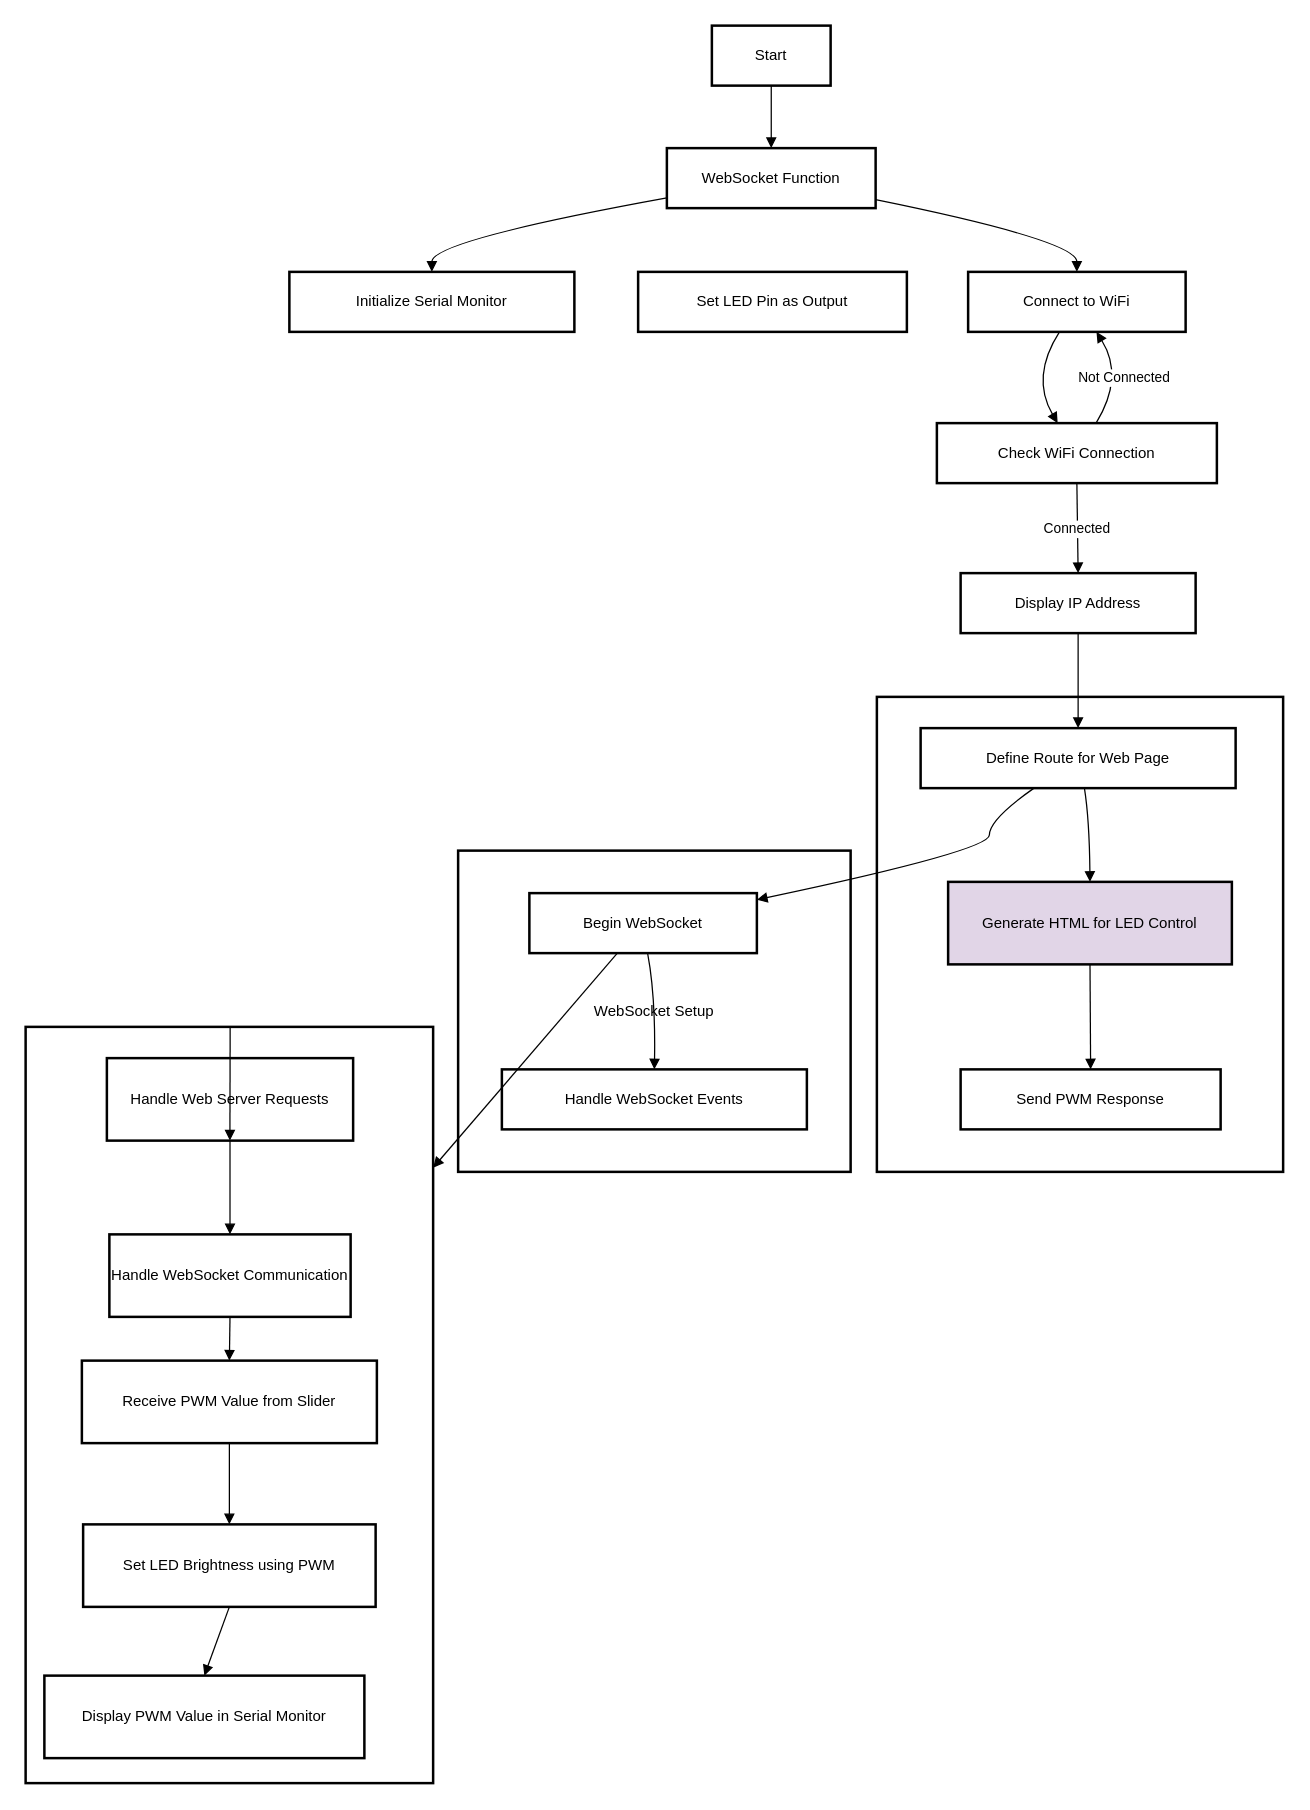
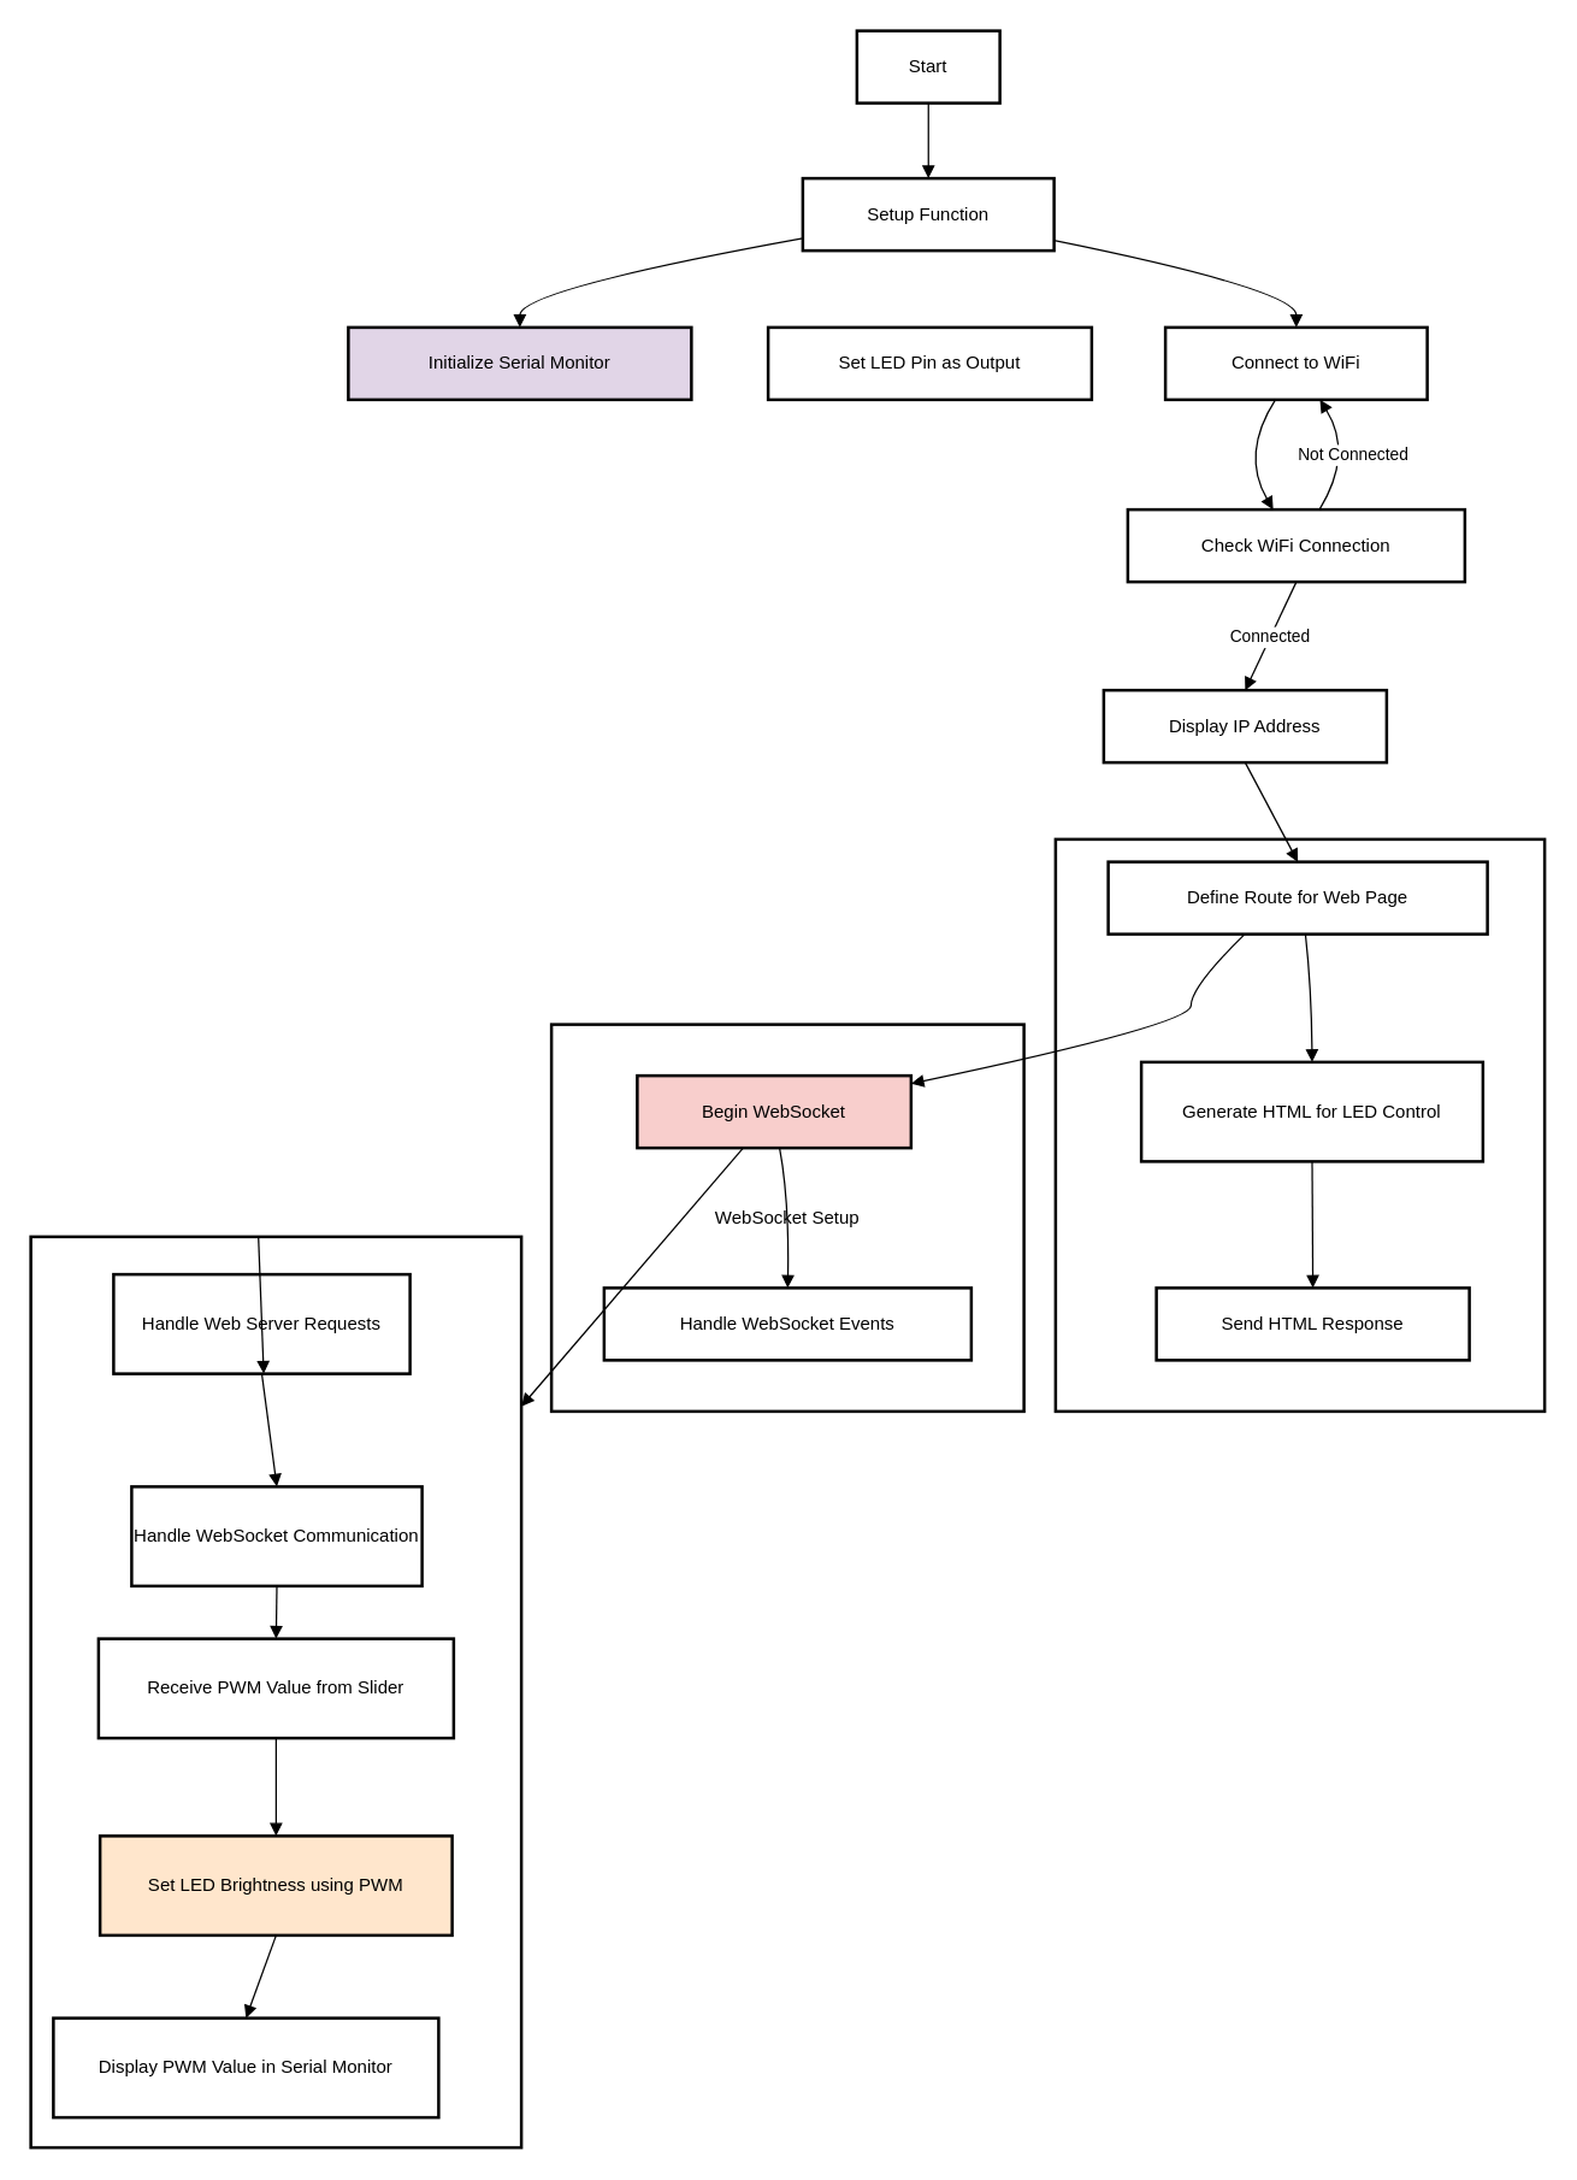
  <mxCell id="0" />
  <mxCell id="1" parent="0" />
  <mxCell id="2" value="Loop" style="whiteSpace=wrap;strokeWidth=2;" vertex="1" parent="1"><mxGeometry x="20" y="821" width="326" height="605" as="geometry" /></mxCell>
  <mxCell id="3" value="WebSocket Setup" style="whiteSpace=wrap;strokeWidth=2;" vertex="1" parent="1"><mxGeometry x="366" y="680" width="314" height="257" as="geometry" /></mxCell>
  <mxCell id="4" value="Web Server Setup" style="whiteSpace=wrap;strokeWidth=2;" vertex="1" parent="1"><mxGeometry x="701" y="557" width="325" height="380" as="geometry" /></mxCell>
  <mxCell id="5" value="Start" style="whiteSpace=wrap;strokeWidth=2;" vertex="1" parent="1"><mxGeometry x="569" y="20" width="95" height="48" as="geometry" /></mxCell>
- <mxCell id="6" value="WebSocket Function" style="whiteSpace=wrap;strokeWidth=2;" vertex="1" parent="1"><mxGeometry x="533" y="118" width="167" height="48" as="geometry" /></mxCell>
- <mxCell id="7" value="Initialize Serial Monitor" style="whiteSpace=wrap;strokeWidth=2;" vertex="1" parent="1"><mxGeometry x="231" y="217" width="228" height="48" as="geometry" /></mxCell>
+ <mxCell id="6" value="Setup Function" style="whiteSpace=wrap;strokeWidth=2;" vertex="1" parent="1"><mxGeometry x="533" y="118" width="167" height="48" as="geometry" /></mxCell>
+ <mxCell id="7" value="Initialize Serial Monitor" style="whiteSpace=wrap;strokeWidth=2;fillColor=#e1d5e7;" vertex="1" parent="1"><mxGeometry x="231" y="217" width="228" height="48" as="geometry" /></mxCell>
  <mxCell id="8" value="Set LED Pin as Output" style="whiteSpace=wrap;strokeWidth=2;" vertex="1" parent="1"><mxGeometry x="510" y="217" width="215" height="48" as="geometry" /></mxCell>
  <mxCell id="9" value="Connect to WiFi" style="whiteSpace=wrap;strokeWidth=2;" vertex="1" parent="1"><mxGeometry x="774" y="217" width="174" height="48" as="geometry" /></mxCell>
  <mxCell id="10" value="Check WiFi Connection" style="whiteSpace=wrap;strokeWidth=2;" vertex="1" parent="1"><mxGeometry x="749" y="338" width="224" height="48" as="geometry" /></mxCell>
- <mxCell id="11" value="Display IP Address" style="whiteSpace=wrap;strokeWidth=2;" vertex="1" parent="1"><mxGeometry x="768" y="458" width="188" height="48" as="geometry" /></mxCell>
- <mxCell id="12" value="Define Route for Web Page" style="whiteSpace=wrap;strokeWidth=2;" vertex="1" parent="1"><mxGeometry x="736" y="582" width="252" height="48" as="geometry" /></mxCell>
- <mxCell id="13" value="Generate HTML for LED Control" style="whiteSpace=wrap;strokeWidth=2;fillColor=#e1d5e7;" vertex="1" parent="1"><mxGeometry x="758" y="705" width="227" height="66" as="geometry" /></mxCell>
- <mxCell id="14" value="Send PWM Response" style="whiteSpace=wrap;strokeWidth=2;" vertex="1" parent="1"><mxGeometry x="768" y="855" width="208" height="48" as="geometry" /></mxCell>
- <mxCell id="15" value="Begin WebSocket" style="whiteSpace=wrap;strokeWidth=2;" vertex="1" parent="1"><mxGeometry x="423" y="714" width="182" height="48" as="geometry" /></mxCell>
+ <mxCell id="11" value="Display IP Address" style="whiteSpace=wrap;strokeWidth=2;" vertex="1" parent="1"><mxGeometry x="733" y="458" width="188" height="48" as="geometry" /></mxCell>
+ <mxCell id="12" value="Define Route for Web Page" style="whiteSpace=wrap;strokeWidth=2;" vertex="1" parent="1"><mxGeometry x="736" y="572" width="252" height="48" as="geometry" /></mxCell>
+ <mxCell id="13" value="Generate HTML for LED Control" style="whiteSpace=wrap;strokeWidth=2;" vertex="1" parent="1"><mxGeometry x="758" y="705" width="227" height="66" as="geometry" /></mxCell>
+ <mxCell id="14" value="Send HTML Response" style="whiteSpace=wrap;strokeWidth=2;" vertex="1" parent="1"><mxGeometry x="768" y="855" width="208" height="48" as="geometry" /></mxCell>
+ <mxCell id="15" value="Begin WebSocket" style="whiteSpace=wrap;strokeWidth=2;fillColor=#f8cecc;" vertex="1" parent="1"><mxGeometry x="423" y="714" width="182" height="48" as="geometry" /></mxCell>
  <mxCell id="16" value="Handle WebSocket Events" style="whiteSpace=wrap;strokeWidth=2;" vertex="1" parent="1"><mxGeometry x="401" y="855" width="244" height="48" as="geometry" /></mxCell>
- <mxCell id="17" value="Handle Web Server Requests" style="whiteSpace=wrap;strokeWidth=2;" vertex="1" parent="1"><mxGeometry x="85" y="846" width="197" height="66" as="geometry" /></mxCell>
+ <mxCell id="17" value="Handle Web Server Requests" style="whiteSpace=wrap;strokeWidth=2;" vertex="1" parent="1"><mxGeometry x="75" y="846" width="197" height="66" as="geometry" /></mxCell>
  <mxCell id="18" value="Handle WebSocket Communication" style="whiteSpace=wrap;strokeWidth=2;" vertex="1" parent="1"><mxGeometry x="87" y="987" width="193" height="66" as="geometry" /></mxCell>
  <mxCell id="19" value="Receive PWM Value from Slider" style="whiteSpace=wrap;strokeWidth=2;" vertex="1" parent="1"><mxGeometry x="65" y="1088" width="236" height="66" as="geometry" /></mxCell>
- <mxCell id="20" value="Set LED Brightness using PWM" style="whiteSpace=wrap;strokeWidth=2;" vertex="1" parent="1"><mxGeometry x="66" y="1219" width="234" height="66" as="geometry" /></mxCell>
+ <mxCell id="20" value="Set LED Brightness using PWM" style="whiteSpace=wrap;strokeWidth=2;fillColor=#ffe6cc;" vertex="1" parent="1"><mxGeometry x="66" y="1219" width="234" height="66" as="geometry" /></mxCell>
  <mxCell id="21" value="Display PWM Value in Serial Monitor" style="whiteSpace=wrap;strokeWidth=2;" vertex="1" parent="1"><mxGeometry x="35" y="1340" width="256" height="66" as="geometry" /></mxCell>
  <mxCell id="22" value="" style="curved=1;startArrow=none;endArrow=block;exitX=0.5;exitY=1.01;entryX=0.5;entryY=0.01;rounded=0;" edge="1" parent="1" source="5" target="6"><mxGeometry relative="1" as="geometry"><Array as="points" /></mxGeometry></mxCell>
  <mxCell id="23" value="" style="curved=1;startArrow=none;endArrow=block;exitX=0;exitY=0.83;entryX=0.5;entryY=0;rounded=0;" edge="1" parent="1" source="6" target="7"><mxGeometry relative="1" as="geometry"><Array as="points"><mxPoint x="345" y="192" /></Array></mxGeometry></mxCell>
  <mxCell id="24" value="" style="curved=1;startArrow=none;endArrow=block;exitX=1;exitY=0.86;entryX=0.5;entryY=0;rounded=0;" edge="1" parent="1" source="6" target="9"><mxGeometry relative="1" as="geometry"><Array as="points"><mxPoint x="861" y="192" /></Array></mxGeometry></mxCell>
  <mxCell id="25" value="" style="curved=1;startArrow=none;endArrow=block;exitX=0.42;exitY=1;entryX=0.43;entryY=-0.01;rounded=0;" edge="1" parent="1" source="9" target="10"><mxGeometry relative="1" as="geometry"><Array as="points"><mxPoint x="824" y="301" /></Array></mxGeometry></mxCell>
  <mxCell id="26" value="Not Connected" style="curved=1;startArrow=none;endArrow=block;exitX=0.57;exitY=-0.01;entryX=0.59;entryY=1;rounded=0;" edge="1" parent="1" source="10" target="9"><mxGeometry relative="1" as="geometry"><Array as="points"><mxPoint x="899" y="301" /></Array></mxGeometry></mxCell>
  <mxCell id="27" value="Connected" style="curved=1;startArrow=none;endArrow=block;exitX=0.5;exitY=1;entryX=0.5;entryY=0.01;rounded=0;" edge="1" parent="1" source="10" target="11"><mxGeometry relative="1" as="geometry"><Array as="points" /></mxGeometry></mxCell>
  <mxCell id="28" value="" style="curved=1;startArrow=none;endArrow=block;exitX=0.52;exitY=1;entryX=0.5;entryY=0;rounded=0;" edge="1" parent="1" source="12" target="13"><mxGeometry relative="1" as="geometry"><Array as="points"><mxPoint x="871" y="655" /></Array></mxGeometry></mxCell>
  <mxCell id="29" value="" style="curved=1;startArrow=none;endArrow=block;exitX=0.5;exitY=1;entryX=0.5;entryY=0;rounded=0;" edge="1" parent="1" source="13" target="14"><mxGeometry relative="1" as="geometry"><Array as="points" /></mxGeometry></mxCell>
  <mxCell id="30" value="" style="curved=1;startArrow=none;endArrow=block;exitX=0.52;exitY=1.01;entryX=0.5;entryY=0;rounded=0;" edge="1" parent="1" source="15" target="16"><mxGeometry relative="1" as="geometry"><Array as="points"><mxPoint x="524" y="796" /></Array></mxGeometry></mxCell>
  <mxCell id="31" value="" style="curved=1;startArrow=none;endArrow=block;exitX=0.5;exitY=1.02;entryX=0.5;entryY=0;rounded=0;" edge="1" parent="1" source="11" target="12"><mxGeometry relative="1" as="geometry"><Array as="points" /></mxGeometry></mxCell>
  <mxCell id="32" value="" style="curved=1;startArrow=none;endArrow=block;exitX=0.36;exitY=1;entryX=1;entryY=0.11;rounded=0;" edge="1" parent="1" source="12" target="15"><mxGeometry relative="1" as="geometry"><Array as="points"><mxPoint x="791" y="655" /><mxPoint x="791" y="680" /></Array></mxGeometry></mxCell>
  <mxCell id="33" value="" style="curved=1;startArrow=none;endArrow=block;exitX=0.5;exitY=1;entryX=0.5;entryY=0;rounded=0;" edge="1" parent="1" source="17" target="18"><mxGeometry relative="1" as="geometry"><Array as="points" /></mxGeometry></mxCell>
  <mxCell id="34" value="" style="curved=1;startArrow=none;endArrow=block;exitX=0.5;exitY=1;entryX=0.5;entryY=0;rounded=0;" edge="1" parent="1" source="18" target="19"><mxGeometry relative="1" as="geometry"><Array as="points" /></mxGeometry></mxCell>
  <mxCell id="35" value="" style="curved=1;startArrow=none;endArrow=block;exitX=0.5;exitY=1;entryX=0.5;entryY=0;rounded=0;" edge="1" parent="1" source="19" target="20"><mxGeometry relative="1" as="geometry"><Array as="points" /></mxGeometry></mxCell>
  <mxCell id="36" value="" style="curved=1;startArrow=none;endArrow=block;exitX=0.5;exitY=1;entryX=0.5;entryY=0;rounded=0;" edge="1" parent="1" source="20" target="21"><mxGeometry relative="1" as="geometry"><Array as="points" /></mxGeometry></mxCell>
  <mxCell id="37" value="" style="curved=1;startArrow=none;endArrow=block;rounded=0;" edge="1" parent="1" source="15" target="2"><mxGeometry relative="1" as="geometry"><Array as="points" /></mxGeometry></mxCell>
  <mxCell id="38" value="" style="curved=1;startArrow=none;endArrow=block;rounded=0;" edge="1" parent="1" source="2" target="17"><mxGeometry relative="1" as="geometry"><Array as="points" /></mxGeometry></mxCell>
